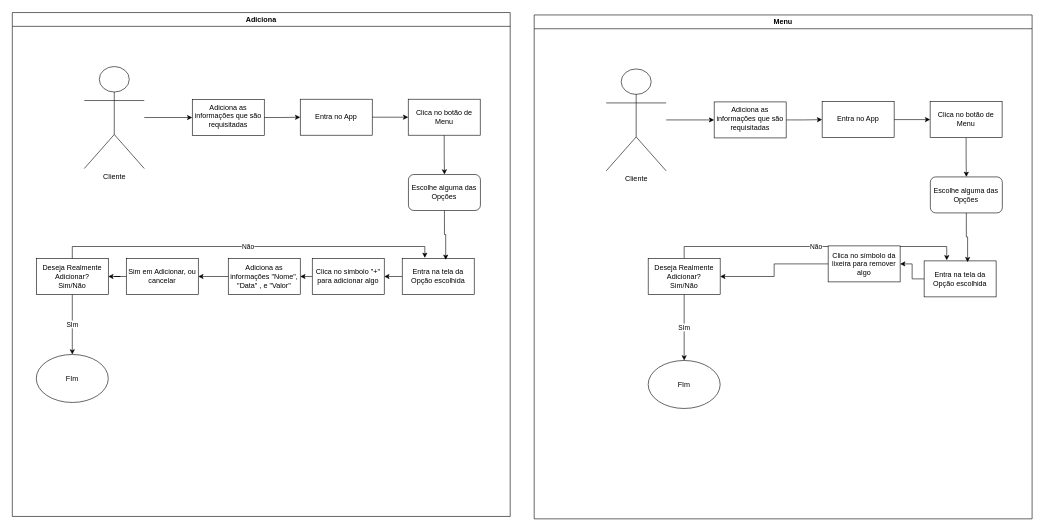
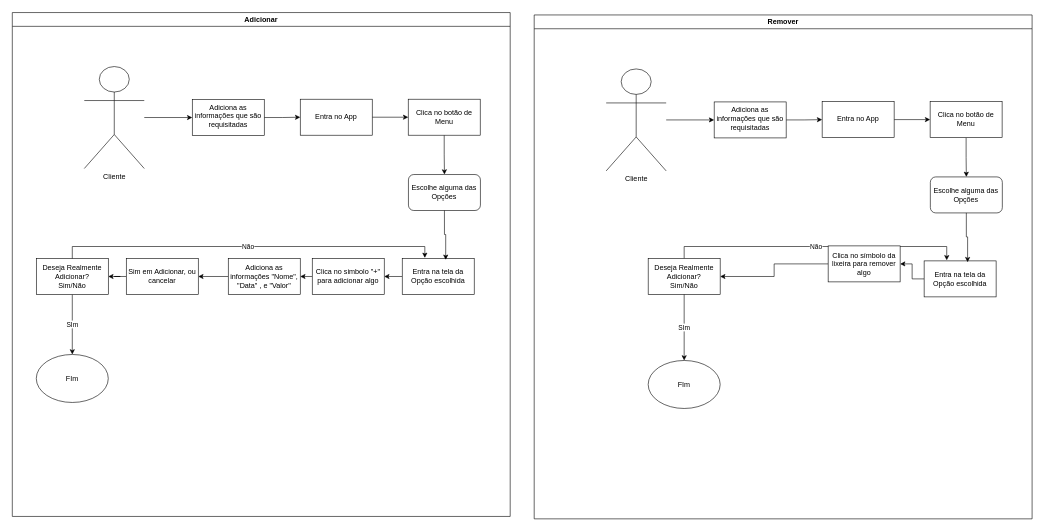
  <mxCell id="0" />
  <mxCell id="1" parent="0" />
  <mxCell id="2" value="" style="edgeStyle=orthogonalEdgeStyle;rounded=0;orthogonalLoop=1;jettySize=auto;html=1;" edge="1" parent="1" source="3" target="5"><mxGeometry relative="1" as="geometry" /></mxCell>
  <mxCell id="3" value="Cliente" style="shape=umlActor;verticalLabelPosition=bottom;verticalAlign=top;html=1;outlineConnect=0;" vertex="1" parent="1"><mxGeometry x="140" y="110" width="100" height="170" as="geometry" /></mxCell>
  <mxCell id="4" style="edgeStyle=orthogonalEdgeStyle;rounded=0;orthogonalLoop=1;jettySize=auto;html=1;exitX=1;exitY=0.5;exitDx=0;exitDy=0;" edge="1" parent="1" source="5" target="7"><mxGeometry relative="1" as="geometry"><mxPoint x="560" y="194.455" as="targetPoint" /></mxGeometry></mxCell>
  <mxCell id="5" value="Adiciona as informações que são requisitadas" style="whiteSpace=wrap;html=1;verticalAlign=top;" vertex="1" parent="1"><mxGeometry x="320" y="165" width="120" height="60" as="geometry" /></mxCell>
  <mxCell id="6" style="edgeStyle=orthogonalEdgeStyle;rounded=0;orthogonalLoop=1;jettySize=auto;html=1;exitX=1;exitY=0.5;exitDx=0;exitDy=0;" edge="1" parent="1" source="7" target="9"><mxGeometry relative="1" as="geometry"><mxPoint x="690" y="194.263" as="targetPoint" /></mxGeometry></mxCell>
  <mxCell id="7" value="Entra no App" style="rounded=0;whiteSpace=wrap;html=1;" vertex="1" parent="1"><mxGeometry x="500" y="164.455" width="120" height="60" as="geometry" /></mxCell>
  <mxCell id="8" style="edgeStyle=orthogonalEdgeStyle;rounded=0;orthogonalLoop=1;jettySize=auto;html=1;exitX=0.5;exitY=1;exitDx=0;exitDy=0;" edge="1" parent="1" source="9" target="10"><mxGeometry relative="1" as="geometry"><mxPoint x="740.368" y="320" as="targetPoint" /></mxGeometry></mxCell>
  <mxCell id="9" value="Clica no botão de Menu" style="rounded=0;whiteSpace=wrap;html=1;" vertex="1" parent="1"><mxGeometry x="680" y="164.453" width="120" height="60" as="geometry" /></mxCell>
  <mxCell id="10" value="Escolhe alguma das Opções" style="rounded=1;whiteSpace=wrap;html=1;" vertex="1" parent="1"><mxGeometry x="680.368" y="290" width="120" height="60" as="geometry" /></mxCell>
  <mxCell id="11" style="edgeStyle=orthogonalEdgeStyle;rounded=0;orthogonalLoop=1;jettySize=auto;html=1;exitX=0;exitY=0.5;exitDx=0;exitDy=0;" edge="1" parent="1" source="12" target="14"><mxGeometry relative="1" as="geometry"><mxPoint x="630" y="450.053" as="targetPoint" /></mxGeometry></mxCell>
  <mxCell id="12" value="Adiciona as informações &quot;Nome&quot;, &quot;Data&quot; , e &quot;Valor&quot;" style="rounded=0;whiteSpace=wrap;html=1;" vertex="1" parent="1"><mxGeometry x="379.998" y="429.99" width="120" height="60" as="geometry" /></mxCell>
  <mxCell id="13" style="edgeStyle=orthogonalEdgeStyle;rounded=0;orthogonalLoop=1;jettySize=auto;html=1;exitX=0;exitY=0.5;exitDx=0;exitDy=0;" edge="1" parent="1" source="14" target="19"><mxGeometry relative="1" as="geometry"><mxPoint x="160" y="459.526" as="targetPoint" /></mxGeometry></mxCell>
  <mxCell id="14" value="Sim em Adicionar, ou cancelar" style="rounded=0;whiteSpace=wrap;html=1;" vertex="1" parent="1"><mxGeometry x="210" y="429.993" width="120" height="60" as="geometry" /></mxCell>
  <mxCell id="15" style="edgeStyle=orthogonalEdgeStyle;rounded=0;orthogonalLoop=1;jettySize=auto;html=1;exitX=0;exitY=0.5;exitDx=0;exitDy=0;entryX=1;entryY=0.5;entryDx=0;entryDy=0;" edge="1" parent="1" source="16" target="23"><mxGeometry relative="1" as="geometry"><mxPoint x="660" y="459.75" as="targetPoint" /></mxGeometry></mxCell>
  <mxCell id="16" value="Entra na tela da Opção escolhida" style="rounded=0;whiteSpace=wrap;html=1;" vertex="1" parent="1"><mxGeometry x="670" y="430" width="120" height="60" as="geometry" /></mxCell>
  <mxCell id="17" style="edgeStyle=orthogonalEdgeStyle;rounded=0;orthogonalLoop=1;jettySize=auto;html=1;exitX=0.5;exitY=1;exitDx=0;exitDy=0;entryX=0.604;entryY=0.036;entryDx=0;entryDy=0;entryPerimeter=0;" edge="1" parent="1" source="10" target="16"><mxGeometry relative="1" as="geometry" /></mxCell>
  <mxCell id="18" value="SIm" style="edgeStyle=orthogonalEdgeStyle;rounded=0;orthogonalLoop=1;jettySize=auto;html=1;exitX=0.5;exitY=1;exitDx=0;exitDy=0;" edge="1" parent="1" source="19" target="20"><mxGeometry relative="1" as="geometry"><mxPoint x="120.368" y="550" as="targetPoint" /></mxGeometry></mxCell>
  <mxCell id="19" value="Deseja Realmente Adicionar?&lt;div&gt;Sim/Não&lt;/div&gt;" style="rounded=0;whiteSpace=wrap;html=1;" vertex="1" parent="1"><mxGeometry x="60" y="429.996" width="120" height="60" as="geometry" /></mxCell>
  <mxCell id="20" value="FIm" style="ellipse;whiteSpace=wrap;html=1;" vertex="1" parent="1"><mxGeometry x="59.998" y="590" width="120" height="80" as="geometry" /></mxCell>
  <mxCell id="21" value="Não" style="edgeStyle=orthogonalEdgeStyle;rounded=0;orthogonalLoop=1;jettySize=auto;html=1;exitX=0.5;exitY=0;exitDx=0;exitDy=0;entryX=0.314;entryY=-0.017;entryDx=0;entryDy=0;entryPerimeter=0;" edge="1" parent="1" source="19" target="16"><mxGeometry relative="1" as="geometry" /></mxCell>
  <mxCell id="22" style="edgeStyle=orthogonalEdgeStyle;rounded=0;orthogonalLoop=1;jettySize=auto;html=1;exitX=0;exitY=0.5;exitDx=0;exitDy=0;entryX=1;entryY=0.5;entryDx=0;entryDy=0;" edge="1" parent="1" source="23" target="12"><mxGeometry relative="1" as="geometry" /></mxCell>
  <mxCell id="23" value="Clica no simbolo &quot;+&quot; para adicionar algo" style="rounded=0;whiteSpace=wrap;html=1;" vertex="1" parent="1"><mxGeometry x="520" y="430" width="120" height="60" as="geometry" /></mxCell>
- <mxCell id="24" value="Adiciona" style="swimlane;whiteSpace=wrap;html=1;" vertex="1" parent="1"><mxGeometry x="20" y="20" width="830" height="840" as="geometry" /></mxCell>
+ <mxCell id="24" value="Adicionar" style="swimlane;whiteSpace=wrap;html=1;" vertex="1" parent="1"><mxGeometry x="20" y="20" width="830" height="840" as="geometry" /></mxCell>
  <mxCell id="25" value="" style="edgeStyle=orthogonalEdgeStyle;rounded=0;orthogonalLoop=1;jettySize=auto;html=1;" edge="1" source="26" target="28" parent="1"><mxGeometry relative="1" as="geometry" /></mxCell>
  <mxCell id="26" value="Cliente" style="shape=umlActor;verticalLabelPosition=bottom;verticalAlign=top;html=1;outlineConnect=0;" vertex="1" parent="1"><mxGeometry x="1010" y="114" width="100" height="170" as="geometry" /></mxCell>
  <mxCell id="27" style="edgeStyle=orthogonalEdgeStyle;rounded=0;orthogonalLoop=1;jettySize=auto;html=1;exitX=1;exitY=0.5;exitDx=0;exitDy=0;" edge="1" source="28" target="30" parent="1"><mxGeometry relative="1" as="geometry"><mxPoint x="1430" y="198.455" as="targetPoint" /></mxGeometry></mxCell>
  <mxCell id="28" value="Adiciona as informações que são requisitadas" style="whiteSpace=wrap;html=1;verticalAlign=top;" vertex="1" parent="1"><mxGeometry x="1190" y="169" width="120" height="60" as="geometry" /></mxCell>
  <mxCell id="29" style="edgeStyle=orthogonalEdgeStyle;rounded=0;orthogonalLoop=1;jettySize=auto;html=1;exitX=1;exitY=0.5;exitDx=0;exitDy=0;" edge="1" source="30" target="32" parent="1"><mxGeometry relative="1" as="geometry"><mxPoint x="1560" y="198.263" as="targetPoint" /></mxGeometry></mxCell>
  <mxCell id="30" value="Entra no App" style="rounded=0;whiteSpace=wrap;html=1;" vertex="1" parent="1"><mxGeometry x="1370" y="168.455" width="120" height="60" as="geometry" /></mxCell>
  <mxCell id="31" style="edgeStyle=orthogonalEdgeStyle;rounded=0;orthogonalLoop=1;jettySize=auto;html=1;exitX=0.5;exitY=1;exitDx=0;exitDy=0;" edge="1" source="32" target="33" parent="1"><mxGeometry relative="1" as="geometry"><mxPoint x="1610.368" y="324" as="targetPoint" /></mxGeometry></mxCell>
  <mxCell id="32" value="Clica no botão de Menu" style="rounded=0;whiteSpace=wrap;html=1;" vertex="1" parent="1"><mxGeometry x="1550" y="168.453" width="120" height="60" as="geometry" /></mxCell>
  <mxCell id="33" value="Escolhe alguma das Opções" style="rounded=1;whiteSpace=wrap;html=1;" vertex="1" parent="1"><mxGeometry x="1550.368" y="294" width="120" height="60" as="geometry" /></mxCell>
  <mxCell id="34" style="edgeStyle=orthogonalEdgeStyle;rounded=0;orthogonalLoop=1;jettySize=auto;html=1;exitX=0;exitY=0.5;exitDx=0;exitDy=0;entryX=1;entryY=0.5;entryDx=0;entryDy=0;" edge="1" source="35" target="39" parent="1"><mxGeometry relative="1" as="geometry"><mxPoint x="1530" y="463.75" as="targetPoint" /></mxGeometry></mxCell>
  <mxCell id="35" value="Entra na tela da Opção escolhida" style="rounded=0;whiteSpace=wrap;html=1;" vertex="1" parent="1"><mxGeometry x="1540" y="434" width="120" height="60" as="geometry" /></mxCell>
  <mxCell id="36" style="edgeStyle=orthogonalEdgeStyle;rounded=0;orthogonalLoop=1;jettySize=auto;html=1;exitX=0.5;exitY=1;exitDx=0;exitDy=0;entryX=0.604;entryY=0.036;entryDx=0;entryDy=0;entryPerimeter=0;" edge="1" source="33" target="35" parent="1"><mxGeometry relative="1" as="geometry" /></mxCell>
  <mxCell id="37" value="Não" style="edgeStyle=orthogonalEdgeStyle;rounded=0;orthogonalLoop=1;jettySize=auto;html=1;exitX=0.5;exitY=0;exitDx=0;exitDy=0;entryX=0.314;entryY=-0.017;entryDx=0;entryDy=0;entryPerimeter=0;" edge="1" source="41" target="35" parent="1"><mxGeometry relative="1" as="geometry" /></mxCell>
  <mxCell id="38" style="edgeStyle=orthogonalEdgeStyle;rounded=0;orthogonalLoop=1;jettySize=auto;html=1;exitX=0;exitY=0.5;exitDx=0;exitDy=0;entryX=1;entryY=0.5;entryDx=0;entryDy=0;" edge="1" source="39" target="41" parent="1"><mxGeometry relative="1" as="geometry"><mxPoint x="1310" y="464.003" as="targetPoint" /></mxGeometry></mxCell>
  <mxCell id="39" value="Clica no símbolo da lixeira para remover algo" style="rounded=0;whiteSpace=wrap;html=1;" vertex="1" parent="1"><mxGeometry x="1380" y="409" width="120" height="60" as="geometry" /></mxCell>
- <mxCell id="40" value="Menu" style="swimlane;whiteSpace=wrap;html=1;startSize=23;" vertex="1" parent="1"><mxGeometry x="890" y="24" width="830" height="840" as="geometry" /></mxCell>
+ <mxCell id="40" value="Remover" style="swimlane;whiteSpace=wrap;html=1;startSize=23;" vertex="1" parent="1"><mxGeometry x="890" y="24" width="830" height="840" as="geometry" /></mxCell>
  <mxCell id="41" value="Deseja Realmente Adicionar?&lt;div&gt;Sim/Não&lt;/div&gt;" style="rounded=0;whiteSpace=wrap;html=1;" vertex="1" parent="40"><mxGeometry x="190" y="405.996" width="120" height="60" as="geometry" /></mxCell>
  <mxCell id="42" value="FIm" style="ellipse;whiteSpace=wrap;html=1;" vertex="1" parent="40"><mxGeometry x="189.998" y="576" width="120" height="80" as="geometry" /></mxCell>
  <mxCell id="43" value="SIm" style="edgeStyle=orthogonalEdgeStyle;rounded=0;orthogonalLoop=1;jettySize=auto;html=1;exitX=0.5;exitY=1;exitDx=0;exitDy=0;" edge="1" source="41" target="42" parent="40"><mxGeometry relative="1" as="geometry"><mxPoint x="100.368" y="530" as="targetPoint" /></mxGeometry></mxCell>
